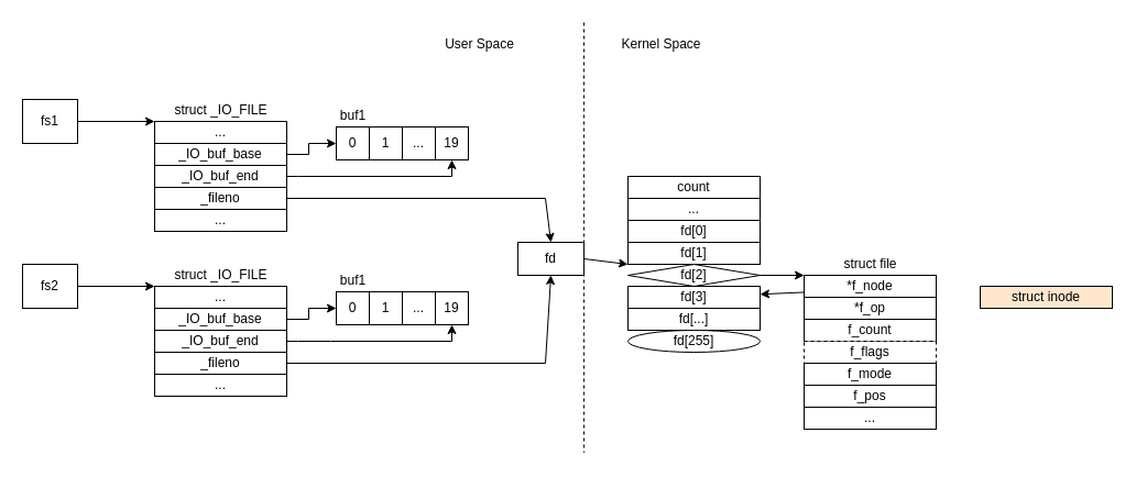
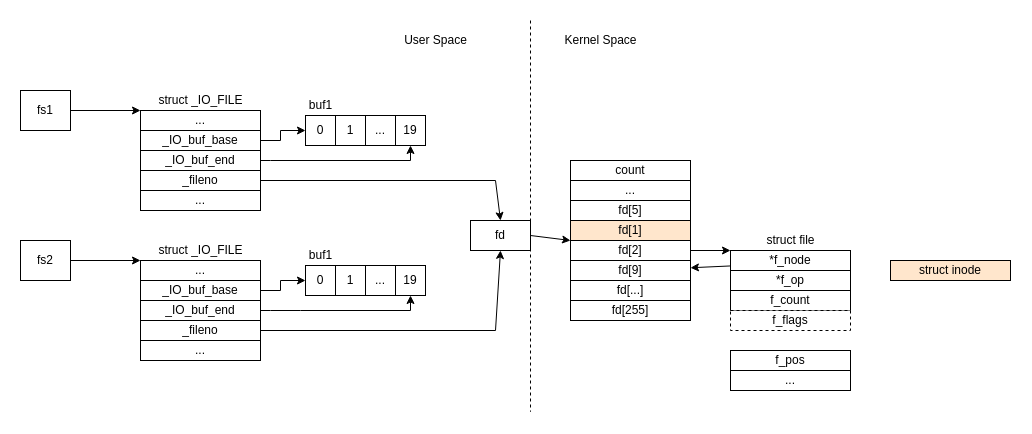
  <mxCell id="0" />
  <mxCell id="1" parent="0" />
  <mxCell id="2" style="edgeStyle=none;rounded=0;html=1;exitX=1;exitY=0.5;exitDx=0;exitDy=0;entryX=0;entryY=0;entryDx=0;entryDy=0;" edge="1" parent="1" source="3" target="6"><mxGeometry relative="1" as="geometry" /></mxCell>
  <mxCell id="3" value="fs1" style="whiteSpace=wrap;html=1;" vertex="1" parent="1"><mxGeometry x="20" y="90" width="50" height="40" as="geometry" /></mxCell>
  <mxCell id="4" style="edgeStyle=none;rounded=0;html=1;entryX=0;entryY=0;entryDx=0;entryDy=0;" edge="1" parent="1" source="5" target="15"><mxGeometry relative="1" as="geometry" /></mxCell>
  <mxCell id="5" value="fs2" style="whiteSpace=wrap;html=1;" vertex="1" parent="1"><mxGeometry x="20" y="240" width="50" height="40" as="geometry" /></mxCell>
  <mxCell id="6" value="..." style="whiteSpace=wrap;html=1;" vertex="1" parent="1"><mxGeometry x="140" y="110" width="120" height="20" as="geometry" /></mxCell>
  <mxCell id="7" style="edgeStyle=none;rounded=0;html=1;exitX=1;exitY=0.5;exitDx=0;exitDy=0;entryX=0;entryY=0.5;entryDx=0;entryDy=0;" edge="1" parent="1" source="8" target="24"><mxGeometry relative="1" as="geometry"><Array as="points"><mxPoint x="280" y="140" /><mxPoint x="280" y="130" /></Array></mxGeometry></mxCell>
  <mxCell id="8" value="_IO_buf_base" style="whiteSpace=wrap;html=1;" vertex="1" parent="1"><mxGeometry x="140" y="130" width="120" height="20" as="geometry" /></mxCell>
  <mxCell id="9" style="edgeStyle=none;rounded=0;html=1;exitX=1;exitY=0.5;exitDx=0;exitDy=0;entryX=0.5;entryY=1;entryDx=0;entryDy=0;" edge="1" parent="1" source="10" target="27"><mxGeometry relative="1" as="geometry"><Array as="points"><mxPoint x="270" y="160" /><mxPoint x="410" y="160" /></Array></mxGeometry></mxCell>
  <mxCell id="10" value="_IO_buf_end" style="whiteSpace=wrap;html=1;" vertex="1" parent="1"><mxGeometry x="140" y="150" width="120" height="20" as="geometry" /></mxCell>
  <mxCell id="11" style="edgeStyle=none;rounded=0;html=1;exitX=1;exitY=0.5;exitDx=0;exitDy=0;entryX=0.5;entryY=0;entryDx=0;entryDy=0;" edge="1" parent="1" source="12" target="35"><mxGeometry relative="1" as="geometry"><Array as="points"><mxPoint x="495" y="180" /></Array></mxGeometry></mxCell>
  <mxCell id="12" value="_fileno" style="whiteSpace=wrap;html=1;" vertex="1" parent="1"><mxGeometry x="140" y="170" width="120" height="20" as="geometry" /></mxCell>
  <mxCell id="13" value="..." style="whiteSpace=wrap;html=1;" vertex="1" parent="1"><mxGeometry x="140" y="190" width="120" height="20" as="geometry" /></mxCell>
  <mxCell id="14" value="struct _IO_FILE" style="text;html=1;resizable=0;autosize=1;align=center;verticalAlign=middle;points=[];fillColor=none;strokeColor=none;rounded=0;" vertex="1" parent="1"><mxGeometry x="150" y="90" width="100" height="20" as="geometry" /></mxCell>
  <mxCell id="15" value="..." style="whiteSpace=wrap;html=1;" vertex="1" parent="1"><mxGeometry x="140" y="260" width="120" height="20" as="geometry" /></mxCell>
  <mxCell id="16" style="edgeStyle=none;html=1;exitX=1;exitY=0.5;exitDx=0;exitDy=0;entryX=0;entryY=0.5;entryDx=0;entryDy=0;rounded=0;" edge="1" parent="1" source="17" target="29"><mxGeometry relative="1" as="geometry"><Array as="points"><mxPoint x="280" y="290" /><mxPoint x="280" y="280" /></Array></mxGeometry></mxCell>
  <mxCell id="17" value="_IO_buf_base" style="whiteSpace=wrap;html=1;" vertex="1" parent="1"><mxGeometry x="140" y="280" width="120" height="20" as="geometry" /></mxCell>
  <mxCell id="18" style="edgeStyle=none;rounded=0;html=1;exitX=1;exitY=0.5;exitDx=0;exitDy=0;entryX=0.5;entryY=1;entryDx=0;entryDy=0;" edge="1" parent="1" source="19" target="32"><mxGeometry relative="1" as="geometry"><Array as="points"><mxPoint x="270" y="310" /><mxPoint x="300" y="310" /><mxPoint x="410" y="310" /></Array></mxGeometry></mxCell>
  <mxCell id="19" value="_IO_buf_end" style="whiteSpace=wrap;html=1;" vertex="1" parent="1"><mxGeometry x="140" y="300" width="120" height="20" as="geometry" /></mxCell>
  <mxCell id="20" style="edgeStyle=none;rounded=0;html=1;exitX=1;exitY=0.5;exitDx=0;exitDy=0;entryX=0.5;entryY=1;entryDx=0;entryDy=0;" edge="1" parent="1" source="21" target="35"><mxGeometry relative="1" as="geometry"><Array as="points"><mxPoint x="495" y="330" /></Array></mxGeometry></mxCell>
  <mxCell id="21" value="_fileno" style="whiteSpace=wrap;html=1;" vertex="1" parent="1"><mxGeometry x="140" y="320" width="120" height="20" as="geometry" /></mxCell>
  <mxCell id="22" value="..." style="whiteSpace=wrap;html=1;" vertex="1" parent="1"><mxGeometry x="140" y="340" width="120" height="20" as="geometry" /></mxCell>
  <mxCell id="23" value="struct _IO_FILE" style="text;html=1;resizable=0;autosize=1;align=center;verticalAlign=middle;points=[];fillColor=none;strokeColor=none;rounded=0;" vertex="1" parent="1"><mxGeometry x="150" y="240" width="100" height="20" as="geometry" /></mxCell>
  <mxCell id="24" value="0" style="whiteSpace=wrap;html=1;" vertex="1" parent="1"><mxGeometry x="305" y="115" width="30" height="30" as="geometry" /></mxCell>
  <mxCell id="25" value="1" style="whiteSpace=wrap;html=1;" vertex="1" parent="1"><mxGeometry x="335" y="115" width="30" height="30" as="geometry" /></mxCell>
  <mxCell id="26" value="..." style="whiteSpace=wrap;html=1;" vertex="1" parent="1"><mxGeometry x="365" y="115" width="30" height="30" as="geometry" /></mxCell>
  <mxCell id="27" value="19" style="whiteSpace=wrap;html=1;" vertex="1" parent="1"><mxGeometry x="395" y="115" width="30" height="30" as="geometry" /></mxCell>
  <mxCell id="28" value="buf1" style="text;html=1;resizable=0;autosize=1;align=center;verticalAlign=middle;points=[];fillColor=none;strokeColor=none;rounded=0;" vertex="1" parent="1"><mxGeometry x="300" y="95" width="40" height="20" as="geometry" /></mxCell>
  <mxCell id="29" value="0" style="whiteSpace=wrap;html=1;" vertex="1" parent="1"><mxGeometry x="305" y="265" width="30" height="30" as="geometry" /></mxCell>
  <mxCell id="30" value="1" style="whiteSpace=wrap;html=1;" vertex="1" parent="1"><mxGeometry x="335" y="265" width="30" height="30" as="geometry" /></mxCell>
  <mxCell id="31" value="..." style="whiteSpace=wrap;html=1;" vertex="1" parent="1"><mxGeometry x="365" y="265" width="30" height="30" as="geometry" /></mxCell>
  <mxCell id="32" value="19" style="whiteSpace=wrap;html=1;" vertex="1" parent="1"><mxGeometry x="395" y="265" width="30" height="30" as="geometry" /></mxCell>
  <mxCell id="33" value="buf1" style="text;html=1;resizable=0;autosize=1;align=center;verticalAlign=middle;points=[];fillColor=none;strokeColor=none;rounded=0;" vertex="1" parent="1"><mxGeometry x="300" y="245" width="40" height="20" as="geometry" /></mxCell>
  <mxCell id="34" style="edgeStyle=none;rounded=0;html=1;exitX=1;exitY=0.5;exitDx=0;exitDy=0;entryX=0;entryY=1;entryDx=0;entryDy=0;" edge="1" parent="1" source="35" target="40"><mxGeometry relative="1" as="geometry" /></mxCell>
  <mxCell id="35" value="fd" style="whiteSpace=wrap;html=1;" vertex="1" parent="1"><mxGeometry x="470" y="220" width="60" height="30" as="geometry" /></mxCell>
  <mxCell id="36" style="edgeStyle=none;rounded=0;html=1;endArrow=none;endFill=0;dashed=1;" edge="1" parent="1"><mxGeometry relative="1" as="geometry"><mxPoint x="530" y="20" as="sourcePoint" /><mxPoint x="530" y="411.235" as="targetPoint" /></mxGeometry></mxCell>
  <mxCell id="37" value="count" style="whiteSpace=wrap;html=1;" vertex="1" parent="1"><mxGeometry x="570" y="160" width="120" height="20" as="geometry" /></mxCell>
  <mxCell id="38" value="..." style="whiteSpace=wrap;html=1;" vertex="1" parent="1"><mxGeometry x="570" y="180" width="120" height="20" as="geometry" /></mxCell>
- <mxCell id="39" value="fd[0]" style="whiteSpace=wrap;html=1;" vertex="1" parent="1"><mxGeometry x="570" y="200" width="120" height="20" as="geometry" /></mxCell>
- <mxCell id="40" value="fd[1]" style="whiteSpace=wrap;html=1;" vertex="1" parent="1"><mxGeometry x="570" y="220" width="120" height="20" as="geometry" /></mxCell>
+ <mxCell id="39" value="fd[5]" style="whiteSpace=wrap;html=1;" vertex="1" parent="1"><mxGeometry x="570" y="200" width="120" height="20" as="geometry" /></mxCell>
+ <mxCell id="40" value="fd[1]" style="whiteSpace=wrap;html=1;fillColor=#ffe6cc;" vertex="1" parent="1"><mxGeometry x="570" y="220" width="120" height="20" as="geometry" /></mxCell>
  <mxCell id="41" style="edgeStyle=none;rounded=0;html=1;exitX=1;exitY=0.5;exitDx=0;exitDy=0;entryX=0;entryY=0;entryDx=0;entryDy=0;" edge="1" parent="1" source="42" target="45"><mxGeometry relative="1" as="geometry" /></mxCell>
- <mxCell id="42" value="fd[2]" style="rhombus;whiteSpace=wrap;html=1;" vertex="1" parent="1"><mxGeometry x="570" y="240" width="120" height="20" as="geometry" /></mxCell>
- <mxCell id="43" value="fd[3]" style="whiteSpace=wrap;html=1;" vertex="1" parent="1"><mxGeometry x="570" y="260" width="120" height="20" as="geometry" /></mxCell>
+ <mxCell id="42" value="fd[2]" style="whiteSpace=wrap;html=1;" vertex="1" parent="1"><mxGeometry x="570" y="240" width="120" height="20" as="geometry" /></mxCell>
+ <mxCell id="43" value="fd[9]" style="whiteSpace=wrap;html=1;" vertex="1" parent="1"><mxGeometry x="570" y="260" width="120" height="20" as="geometry" /></mxCell>
  <mxCell id="44" style="edgeStyle=none;rounded=0;html=1;exitX=1;exitY=0.5;exitDx=0;exitDy=0;" edge="1" parent="1" source="45" target="43"><mxGeometry relative="1" as="geometry" /></mxCell>
  <mxCell id="45" value="*f_node" style="whiteSpace=wrap;html=1;" vertex="1" parent="1"><mxGeometry x="730" y="250" width="120" height="20" as="geometry" /></mxCell>
  <mxCell id="46" value="*f_op" style="whiteSpace=wrap;html=1;" vertex="1" parent="1"><mxGeometry x="730" y="270" width="120" height="20" as="geometry" /></mxCell>
  <mxCell id="47" value="f_count" style="whiteSpace=wrap;html=1;" vertex="1" parent="1"><mxGeometry x="730" y="290" width="120" height="20" as="geometry" /></mxCell>
  <mxCell id="48" value="f_flags" style="whiteSpace=wrap;html=1;dashed=1;" vertex="1" parent="1"><mxGeometry x="730" y="310" width="120" height="20" as="geometry" /></mxCell>
- <mxCell id="49" value="f_mode" style="whiteSpace=wrap;html=1;" vertex="1" parent="1"><mxGeometry x="730" y="330" width="120" height="20" as="geometry" /></mxCell>
  <mxCell id="50" value="f_pos" style="whiteSpace=wrap;html=1;" vertex="1" parent="1"><mxGeometry x="730" y="350" width="120" height="20" as="geometry" /></mxCell>
  <mxCell id="51" value="..." style="whiteSpace=wrap;html=1;" vertex="1" parent="1"><mxGeometry x="730" y="370" width="120" height="20" as="geometry" /></mxCell>
  <mxCell id="52" value="struct inode" style="whiteSpace=wrap;html=1;fillColor=#ffe6cc;" vertex="1" parent="1"><mxGeometry x="890" y="260" width="120" height="20" as="geometry" /></mxCell>
  <mxCell id="53" value="User Space" style="text;html=1;resizable=0;autosize=1;align=center;verticalAlign=middle;points=[];fillColor=none;strokeColor=none;rounded=0;" vertex="1" parent="1"><mxGeometry x="395" y="30" width="80" height="20" as="geometry" /></mxCell>
  <mxCell id="54" value="Kernel Space" style="text;html=1;resizable=0;autosize=1;align=center;verticalAlign=middle;points=[];fillColor=none;strokeColor=none;rounded=0;" vertex="1" parent="1"><mxGeometry x="555" y="30" width="90" height="20" as="geometry" /></mxCell>
  <mxCell id="55" value="struct file" style="text;html=1;resizable=0;autosize=1;align=center;verticalAlign=middle;points=[];fillColor=none;strokeColor=none;rounded=0;" vertex="1" parent="1"><mxGeometry x="760" y="230" width="60" height="20" as="geometry" /></mxCell>
  <mxCell id="56" value="fd[...]" style="whiteSpace=wrap;html=1;" vertex="1" parent="1"><mxGeometry x="570" y="280" width="120" height="20" as="geometry" /></mxCell>
- <mxCell id="57" value="fd[255]" style="ellipse;whiteSpace=wrap;html=1;" vertex="1" parent="1"><mxGeometry x="570" y="300" width="120" height="20" as="geometry" /></mxCell>
+ <mxCell id="57" value="fd[255]" style="whiteSpace=wrap;html=1;" vertex="1" parent="1"><mxGeometry x="570" y="300" width="120" height="20" as="geometry" /></mxCell>
